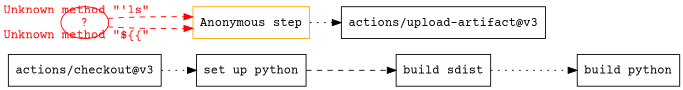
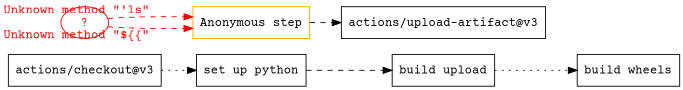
  digraph {
    fontname="Courier Prime"
    rankdir=LR
    node [fontname="Courier Prime" shape=rect]
    edge [fontname="Courier Prime" style=dotted]
    "actions/checkout@v3"
    "set up python"
-   "build sdist"
-   "build wheels" [label="build python"]
+   "build sdist" [label="build upload"]
+   "build wheels"
    "Anonymous step" [color=orange]
    "actions/upload-artifact@v3"
    "?" [color=red fontcolor=red shape=ellipse]
    "actions/checkout@v3" -> "set up python"
    "set up python" -> "build sdist" [style=dashed]
    "build sdist" -> "build wheels"
-   "Anonymous step" -> "actions/upload-artifact@v3"
+   "Anonymous step" -> "actions/upload-artifact@v3" [style=dashed]
    "?" -> "Anonymous step" [color=red fontcolor=red style=dashed xlabel="Unknown method \"${{\""]
    "?" -> "Anonymous step" [color=red fontcolor=red style=dashed xlabel="Unknown method \"'ls\""]
  }
